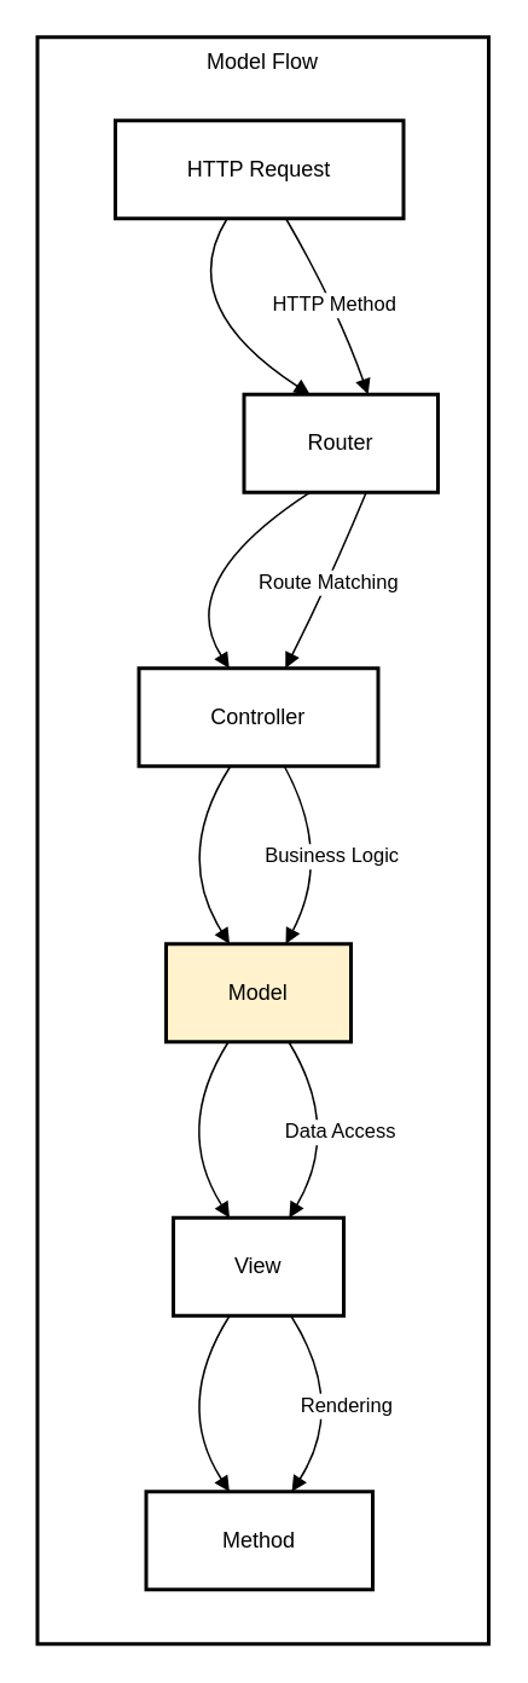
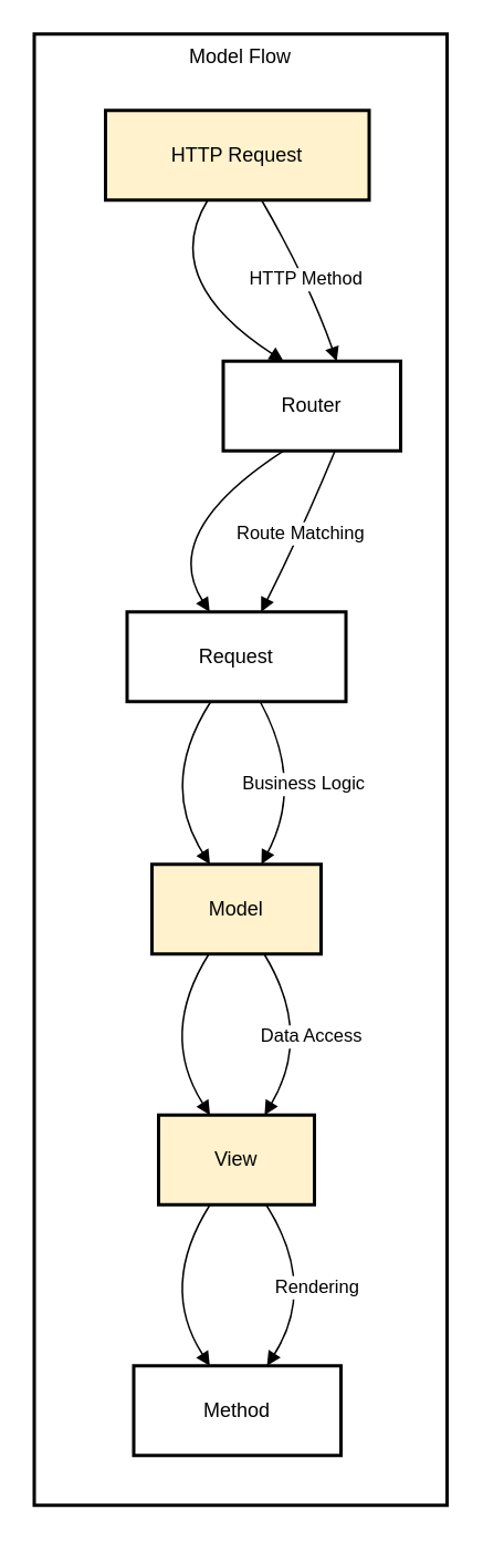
  <mxCell id="0" />
  <mxCell id="1" parent="0" />
  <mxCell id="2" value="Model Flow" style="whiteSpace=wrap;strokeWidth=2;verticalAlign=top;" vertex="1" parent="1"><mxGeometry x="20" y="20" width="249" height="886" as="geometry" /></mxCell>
- <mxCell id="3" value="HTTP Request" style="whiteSpace=wrap;strokeWidth=2;" vertex="1" parent="2"><mxGeometry x="43" y="46" width="159" height="54" as="geometry" /></mxCell>
+ <mxCell id="3" value="HTTP Request" style="whiteSpace=wrap;strokeWidth=2;fillColor=#fff2cc;" vertex="1" parent="2"><mxGeometry x="43" y="46" width="159" height="54" as="geometry" /></mxCell>
  <mxCell id="4" value="Router" style="whiteSpace=wrap;strokeWidth=2;" vertex="1" parent="2"><mxGeometry x="114" y="197" width="107" height="54" as="geometry" /></mxCell>
- <mxCell id="5" value="Controller" style="whiteSpace=wrap;strokeWidth=2;" vertex="1" parent="2"><mxGeometry x="56" y="348" width="132" height="54" as="geometry" /></mxCell>
+ <mxCell id="5" value="Request" style="whiteSpace=wrap;strokeWidth=2;" vertex="1" parent="2"><mxGeometry x="56" y="348" width="132" height="54" as="geometry" /></mxCell>
  <mxCell id="6" value="Model" style="whiteSpace=wrap;strokeWidth=2;fillColor=#fff2cc;" vertex="1" parent="2"><mxGeometry x="71" y="500" width="102" height="54" as="geometry" /></mxCell>
- <mxCell id="7" value="View" style="whiteSpace=wrap;strokeWidth=2;" vertex="1" parent="2"><mxGeometry x="75" y="651" width="94" height="54" as="geometry" /></mxCell>
+ <mxCell id="7" value="View" style="whiteSpace=wrap;strokeWidth=2;fillColor=#fff2cc;" vertex="1" parent="2"><mxGeometry x="75" y="651" width="94" height="54" as="geometry" /></mxCell>
  <mxCell id="8" value="Method" style="whiteSpace=wrap;strokeWidth=2;" vertex="1" parent="2"><mxGeometry x="60" y="802" width="125" height="54" as="geometry" /></mxCell>
  <mxCell id="9" value="" style="curved=1;startArrow=none;endArrow=block;exitX=0.39;exitY=0.99;entryX=0.34;entryY=0;" edge="1" parent="2" source="3" target="4"><mxGeometry relative="1" as="geometry"><Array as="points"><mxPoint x="75" y="148" /></Array></mxGeometry></mxCell>
  <mxCell id="10" value="" style="curved=1;startArrow=none;endArrow=block;exitX=0.34;exitY=1;entryX=0.38;entryY=0.01;" edge="1" parent="2" source="4" target="5"><mxGeometry relative="1" as="geometry"><Array as="points"><mxPoint x="75" y="300" /></Array></mxGeometry></mxCell>
  <mxCell id="11" value="" style="curved=1;startArrow=none;endArrow=block;exitX=0.38;exitY=1.01;entryX=0.34;entryY=-0.01;" edge="1" parent="2" source="5" target="6"><mxGeometry relative="1" as="geometry"><Array as="points"><mxPoint x="75" y="451" /></Array></mxGeometry></mxCell>
  <mxCell id="12" value="" style="curved=1;startArrow=none;endArrow=block;exitX=0.34;exitY=0.99;entryX=0.33;entryY=0;" edge="1" parent="2" source="6" target="7"><mxGeometry relative="1" as="geometry"><Array as="points"><mxPoint x="75" y="602" /></Array></mxGeometry></mxCell>
  <mxCell id="13" value="" style="curved=1;startArrow=none;endArrow=block;exitX=0.33;exitY=1;entryX=0.37;entryY=0.01;" edge="1" parent="2" source="7" target="8"><mxGeometry relative="1" as="geometry"><Array as="points"><mxPoint x="75" y="754" /></Array></mxGeometry></mxCell>
  <mxCell id="14" value="HTTP Method" style="curved=1;startArrow=none;endArrow=block;exitX=0.59;exitY=0.99;entryX=0.64;entryY=0;" edge="1" parent="2" source="3" target="4"><mxGeometry relative="1" as="geometry"><Array as="points"><mxPoint x="165" y="148" /></Array></mxGeometry></mxCell>
  <mxCell id="15" value="Route Matching" style="curved=1;startArrow=none;endArrow=block;exitX=0.63;exitY=1;entryX=0.61;entryY=0.01;" edge="1" parent="2" source="4" target="5"><mxGeometry relative="1" as="geometry"><Array as="points"><mxPoint x="161" y="300" /></Array></mxGeometry></mxCell>
  <mxCell id="16" value="Business Logic" style="curved=1;startArrow=none;endArrow=block;exitX=0.61;exitY=1.01;entryX=0.65;entryY=-0.01;" edge="1" parent="2" source="5" target="6"><mxGeometry relative="1" as="geometry"><Array as="points"><mxPoint x="163" y="451" /></Array></mxGeometry></mxCell>
  <mxCell id="17" value="Data Access" style="curved=1;startArrow=none;endArrow=block;exitX=0.66;exitY=0.99;entryX=0.68;entryY=0;" edge="1" parent="2" source="6" target="7"><mxGeometry relative="1" as="geometry"><Array as="points"><mxPoint x="168" y="602" /></Array></mxGeometry></mxCell>
  <mxCell id="18" value="Rendering" style="curved=1;startArrow=none;endArrow=block;exitX=0.69;exitY=1;entryX=0.64;entryY=0.01;" edge="1" parent="2" source="7" target="8"><mxGeometry relative="1" as="geometry"><Array as="points"><mxPoint x="171" y="754" /></Array></mxGeometry></mxCell>
